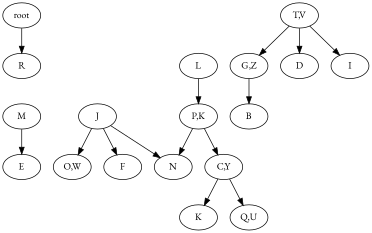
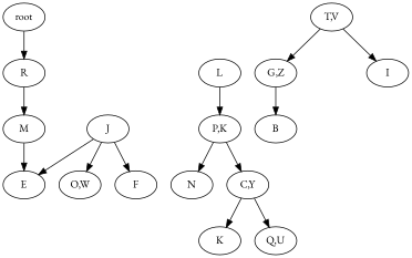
  strict digraph {
    fontname="EB Garamond"
    node [fontname="EB Garamond"]
    edge [fontname="EB Garamond"]
    n1 [label=root]
    n2 [label=R]
    n3 [label=M]
    n4 [label=E]
    n5 [label=L]
    n6 [label="P,K"]
    n7 [label=J]
    n8 [label="O,W"]
    n9 [label=F]
    n10 [label=N]
    n11 [label="C,Y"]
    n12 [label="T,V"]
    n13 [label="G,Z"]
-   n14 [label=D]
    n15 [label=I]
    n16 [label=K]
    n17 [label="Q,U"]
    n18 [label=B]
    n1 -> n2
+   n2 -> n3
    n3 -> n4
    n5 -> n6
    n6 -> n10
    n6 -> n11
-   n7 -> n10
+   n7 -> n4
    n7 -> n8
    n7 -> n9
    n11 -> n16
    n11 -> n17
    n12 -> n13
-   n12 -> n14
    n12 -> n15
    n13 -> n18
  }
